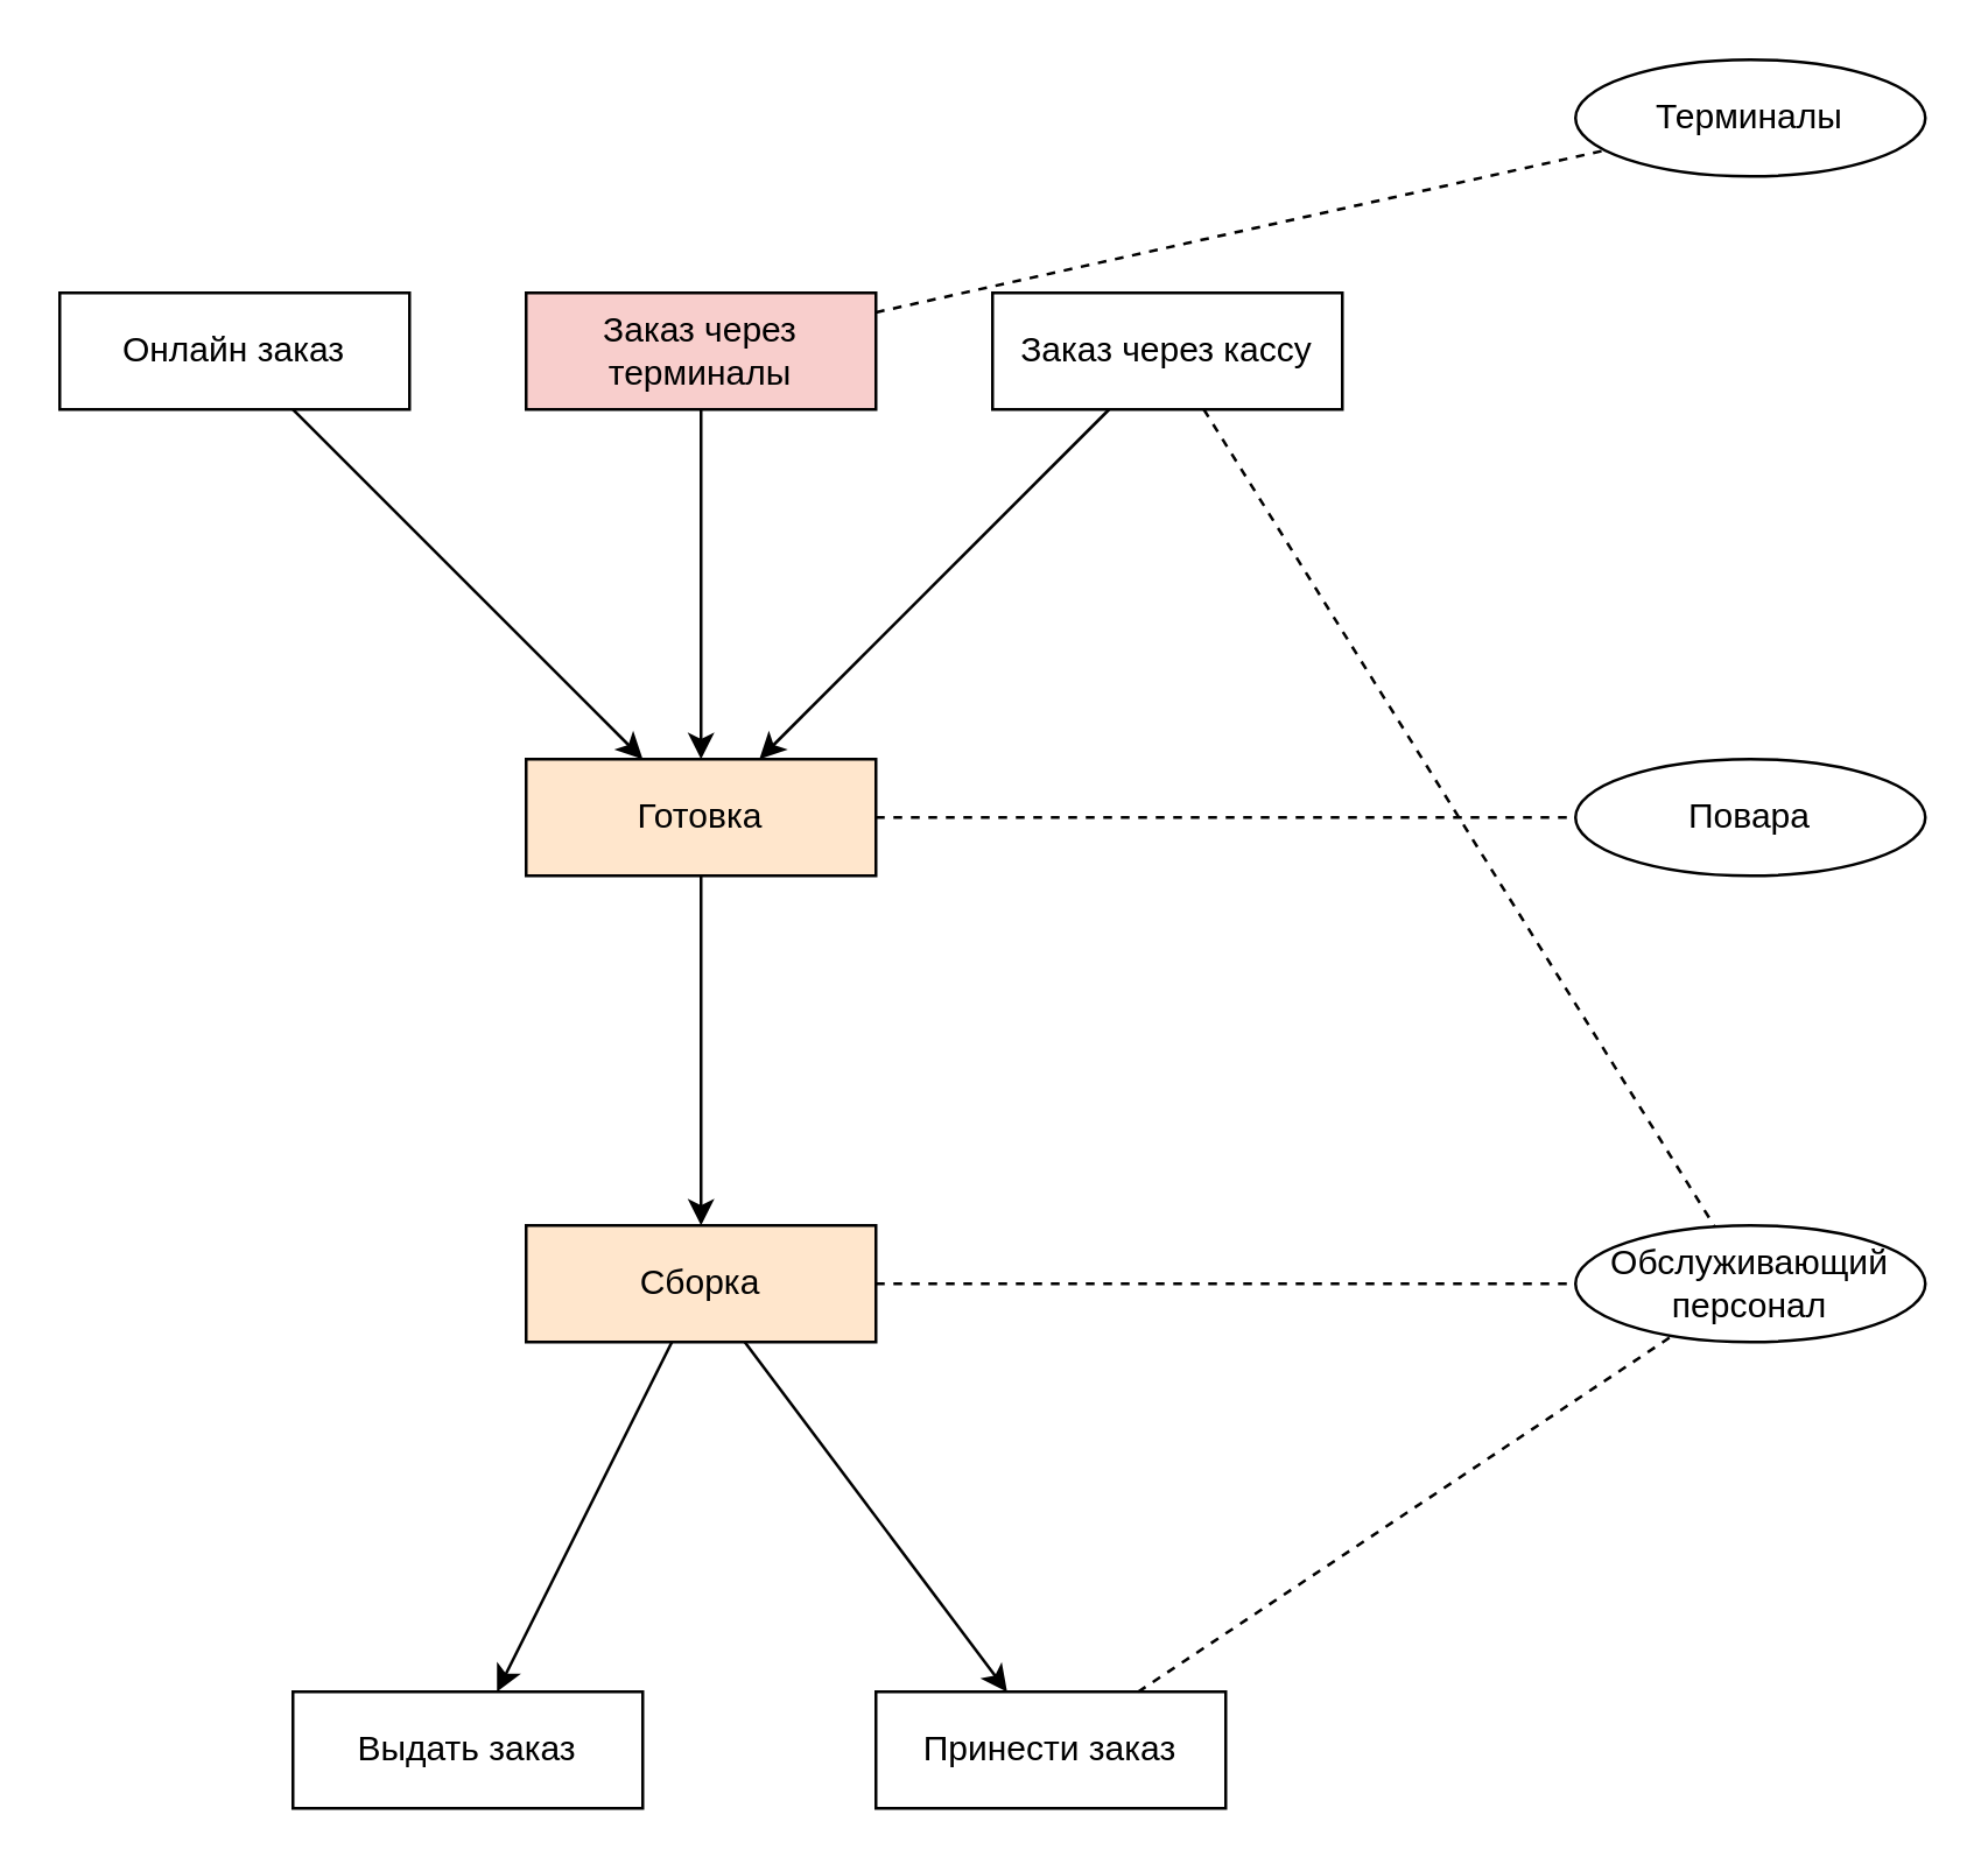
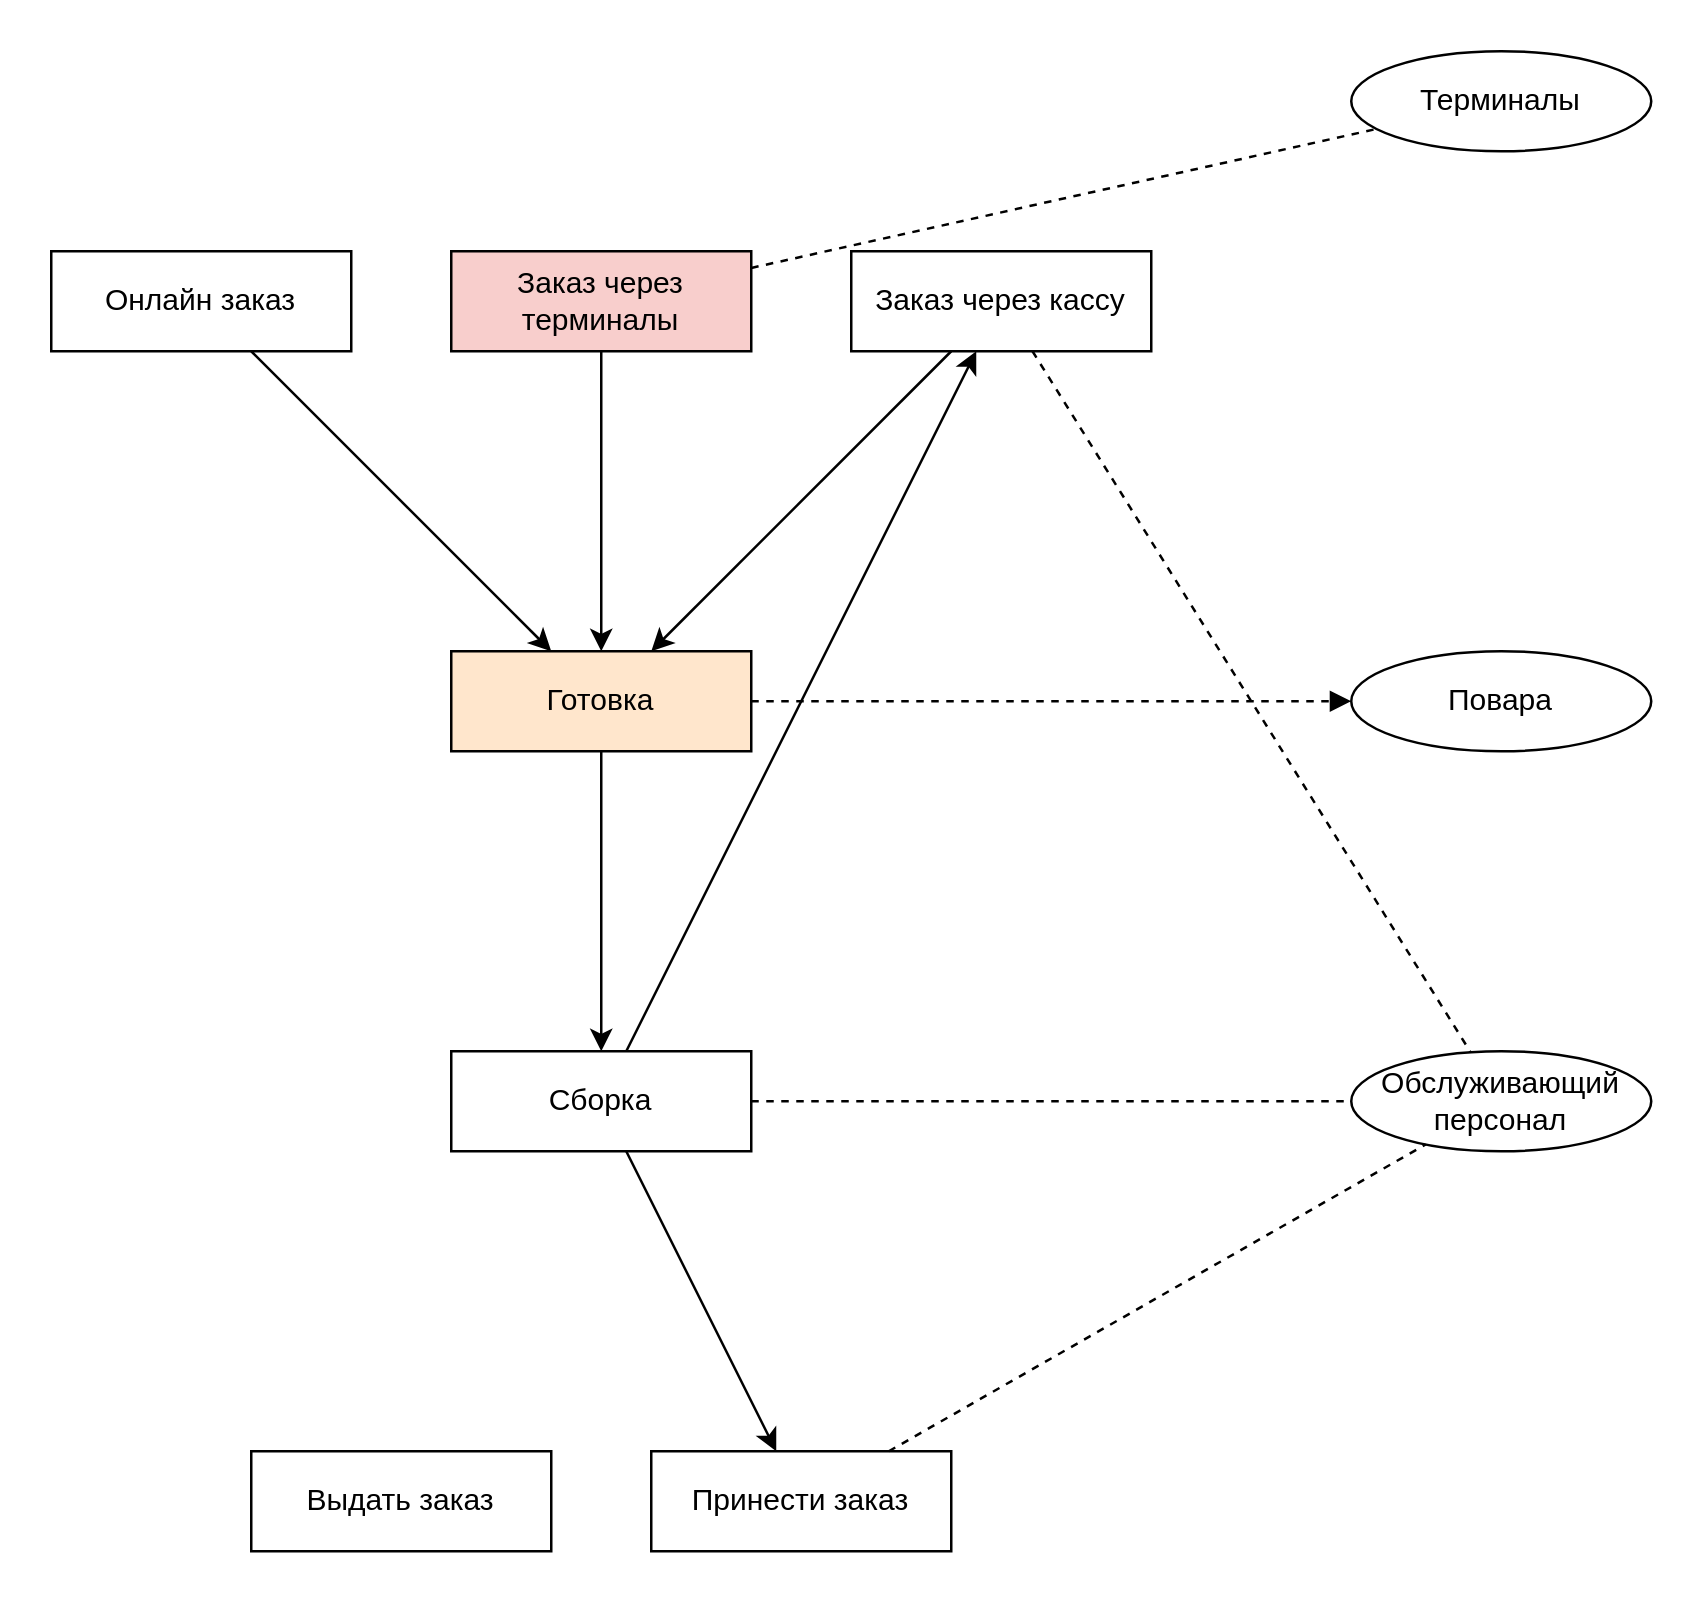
  <mxCell id="0" />
  <mxCell id="1" parent="0" />
  <mxCell id="2" value="Онлайн заказ" style="rounded=0;whiteSpace=wrap;html=1;" vertex="1" parent="1"><mxGeometry x="20" y="100" width="120" height="40" as="geometry" /></mxCell>
  <mxCell id="3" value="Заказ через терминалы" style="rounded=0;whiteSpace=wrap;html=1;fillColor=#f8cecc;" vertex="1" parent="1"><mxGeometry x="180" y="100" width="120" height="40" as="geometry" /></mxCell>
  <mxCell id="4" value="Заказ через кассу" style="rounded=0;whiteSpace=wrap;html=1;" vertex="1" parent="1"><mxGeometry x="340" y="100" width="120" height="40" as="geometry" /></mxCell>
  <mxCell id="5" value="Терминалы" style="ellipse;whiteSpace=wrap;html=1;" vertex="1" parent="1"><mxGeometry x="540" y="20" width="120" height="40" as="geometry" /></mxCell>
  <mxCell id="6" value="Обслуживающий персонал" style="ellipse;whiteSpace=wrap;html=1;" vertex="1" parent="1"><mxGeometry x="540" y="420" width="120" height="40" as="geometry" /></mxCell>
  <mxCell id="7" value="Готовка" style="rounded=0;whiteSpace=wrap;html=1;fillColor=#ffe6cc;" vertex="1" parent="1"><mxGeometry x="180" y="260" width="120" height="40" as="geometry" /></mxCell>
  <mxCell id="8" value="Повара" style="ellipse;whiteSpace=wrap;html=1;" vertex="1" parent="1"><mxGeometry x="540" y="260" width="120" height="40" as="geometry" /></mxCell>
- <mxCell id="9" value="Сборка" style="rounded=0;whiteSpace=wrap;html=1;fillColor=#ffe6cc;" vertex="1" parent="1"><mxGeometry x="180" y="420" width="120" height="40" as="geometry" /></mxCell>
+ <mxCell id="9" value="Сборка" style="rounded=0;whiteSpace=wrap;html=1;" vertex="1" parent="1"><mxGeometry x="180" y="420" width="120" height="40" as="geometry" /></mxCell>
  <mxCell id="10" value="Выдать заказ" style="rounded=0;whiteSpace=wrap;html=1;" vertex="1" parent="1"><mxGeometry x="100" y="580" width="120" height="40" as="geometry" /></mxCell>
- <mxCell id="11" value="Принести заказ" style="rounded=0;whiteSpace=wrap;html=1;" vertex="1" parent="1"><mxGeometry x="300" y="580" width="120" height="40" as="geometry" /></mxCell>
+ <mxCell id="11" value="Принести заказ" style="rounded=0;whiteSpace=wrap;html=1;" vertex="1" parent="1"><mxGeometry x="260" y="580" width="120" height="40" as="geometry" /></mxCell>
  <mxCell id="12" value="" style="endArrow=classic;html=1;rounded=0;" edge="1" parent="1" source="2" target="7"><mxGeometry width="50" height="50" relative="1" as="geometry"><mxPoint x="170" y="300" as="sourcePoint" /><mxPoint x="220" y="250" as="targetPoint" /></mxGeometry></mxCell>
  <mxCell id="13" value="" style="endArrow=classic;html=1;rounded=0;" edge="1" parent="1" source="3" target="7"><mxGeometry width="50" height="50" relative="1" as="geometry"><mxPoint x="253" y="170" as="sourcePoint" /><mxPoint x="387" y="370" as="targetPoint" /></mxGeometry></mxCell>
  <mxCell id="14" value="" style="endArrow=classic;html=1;rounded=0;" edge="1" parent="1" source="4" target="7"><mxGeometry width="50" height="50" relative="1" as="geometry"><mxPoint x="340" y="180" as="sourcePoint" /><mxPoint x="340" y="380" as="targetPoint" /></mxGeometry></mxCell>
  <mxCell id="15" value="" style="endArrow=classic;html=1;rounded=0;" edge="1" parent="1" source="7" target="9"><mxGeometry width="50" height="50" relative="1" as="geometry"><mxPoint x="360" y="390" as="sourcePoint" /><mxPoint x="360" y="590" as="targetPoint" /></mxGeometry></mxCell>
- <mxCell id="16" value="" style="endArrow=classic;html=1;rounded=0;" edge="1" parent="1" source="9" target="10"><mxGeometry width="50" height="50" relative="1" as="geometry"><mxPoint x="325" y="550" as="sourcePoint" /><mxPoint x="325" y="670" as="targetPoint" /></mxGeometry></mxCell>
+ <mxCell id="16" value="" style="endArrow=classic;html=1;rounded=0;" edge="1" parent="1" source="9" target="4"><mxGeometry width="50" height="50" relative="1" as="geometry"><mxPoint x="325" y="550" as="sourcePoint" /><mxPoint x="325" y="670" as="targetPoint" /></mxGeometry></mxCell>
  <mxCell id="17" value="" style="endArrow=classic;html=1;rounded=0;" edge="1" parent="1" source="9" target="11"><mxGeometry width="50" height="50" relative="1" as="geometry"><mxPoint x="328" y="600" as="sourcePoint" /><mxPoint x="200" y="760" as="targetPoint" /></mxGeometry></mxCell>
  <mxCell id="18" value="" style="endArrow=none;html=1;rounded=0;dashed=1;" edge="1" parent="1" source="3" target="5"><mxGeometry width="50" height="50" relative="1" as="geometry"><mxPoint x="270" y="50" as="sourcePoint" /><mxPoint x="320" y="0" as="targetPoint" /></mxGeometry></mxCell>
- <mxCell id="19" value="" style="endArrow=none;html=1;rounded=0;dashed=1;" edge="1" parent="1" source="7" target="8"><mxGeometry width="50" height="50" relative="1" as="geometry"><mxPoint x="274.96" y="345.91" as="sourcePoint" /><mxPoint x="524.96" y="289.91" as="targetPoint" /></mxGeometry></mxCell>
+ <mxCell id="19" value="" style="endArrow=block;html=1;rounded=0;dashed=1;" edge="1" parent="1" source="7" target="8"><mxGeometry width="50" height="50" relative="1" as="geometry"><mxPoint x="274.96" y="345.91" as="sourcePoint" /><mxPoint x="524.96" y="289.91" as="targetPoint" /></mxGeometry></mxCell>
  <mxCell id="20" value="" style="endArrow=none;html=1;rounded=0;dashed=1;" edge="1" parent="1" source="9" target="6"><mxGeometry width="50" height="50" relative="1" as="geometry"><mxPoint x="280" y="449" as="sourcePoint" /><mxPoint x="520" y="449" as="targetPoint" /></mxGeometry></mxCell>
  <mxCell id="21" value="" style="endArrow=none;html=1;rounded=0;dashed=1;" edge="1" parent="1" source="4" target="6"><mxGeometry width="50" height="50" relative="1" as="geometry"><mxPoint x="320" y="390" as="sourcePoint" /><mxPoint x="560" y="390" as="targetPoint" /></mxGeometry></mxCell>
  <mxCell id="22" value="" style="endArrow=none;html=1;rounded=0;dashed=1;" edge="1" parent="1" source="11" target="6"><mxGeometry width="50" height="50" relative="1" as="geometry"><mxPoint x="310" y="410" as="sourcePoint" /><mxPoint x="550" y="410" as="targetPoint" /></mxGeometry></mxCell>
